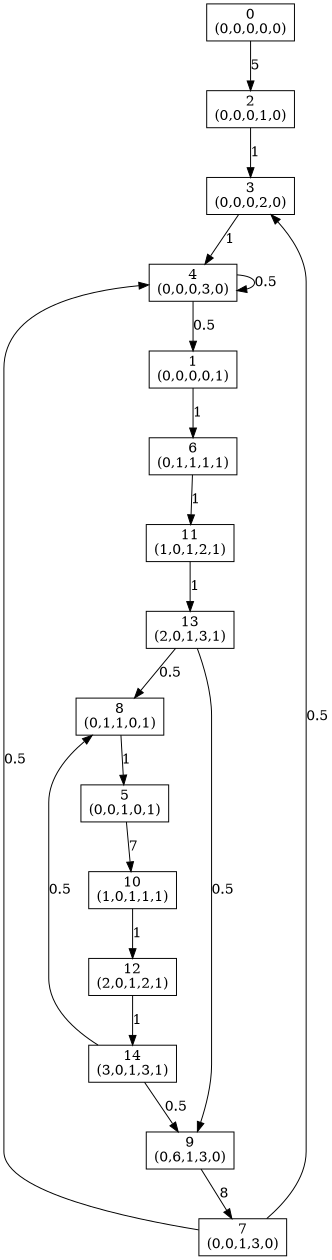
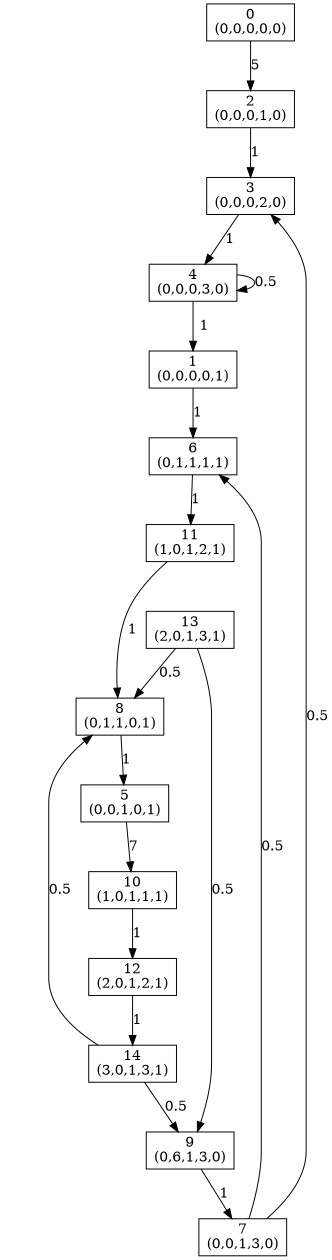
  digraph {
    node [shape=box]
    n1 [label="0\n(0,0,0,0,0)"]
    n2 [label="2\n(0,0,0,1,0)"]
    n3 [label="3\n(0,0,0,2,0)"]
    n4 [label="4\n(0,0,0,3,0)"]
    n5 [label="1\n(0,0,0,0,1)"]
    n6 [label="6\n(0,1,1,1,1)"]
    n7 [label="11\n(1,0,1,2,1)"]
    n8 [label="13\n(2,0,1,3,1)"]
    n9 [label="5\n(0,0,1,0,1)"]
    n10 [label="10\n(1,0,1,1,1)"]
    n11 [label="12\n(2,0,1,2,1)"]
    n12 [label="14\n(3,0,1,3,1)"]
    n13 [label="8\n(0,1,1,0,1)"]
    n14 [label="9\n(0,6,1,3,0)"]
    n15 [label="7\n(0,0,1,3,0)"]
    n1 -> n2 [label=5]
    n2 -> n3 [label=1]
    n3 -> n4 [label=1]
    n4 -> n4 [label=0.5]
-   n4 -> n5 [label=0.5]
+   n4 -> n5 [label=1]
    n5 -> n6 [label=1]
    n6 -> n7 [label=1]
-   n7 -> n8 [label=1]
+   n7 -> n13 [label=1]
    n8 -> n13 [label=0.5]
    n8 -> n14 [label=0.5]
    n9 -> n10 [label=7]
    n10 -> n11 [label=1]
    n11 -> n12 [label=1]
    n12 -> n13 [label=0.5]
    n12 -> n14 [label=0.5]
    n13 -> n9 [label=1]
-   n14 -> n15 [label=8]
+   n14 -> n15 [label=1]
    n15 -> n3 [label=0.5]
-   n15 -> n4 [label=0.5]
+   n15 -> n6 [label=0.5]
  }
